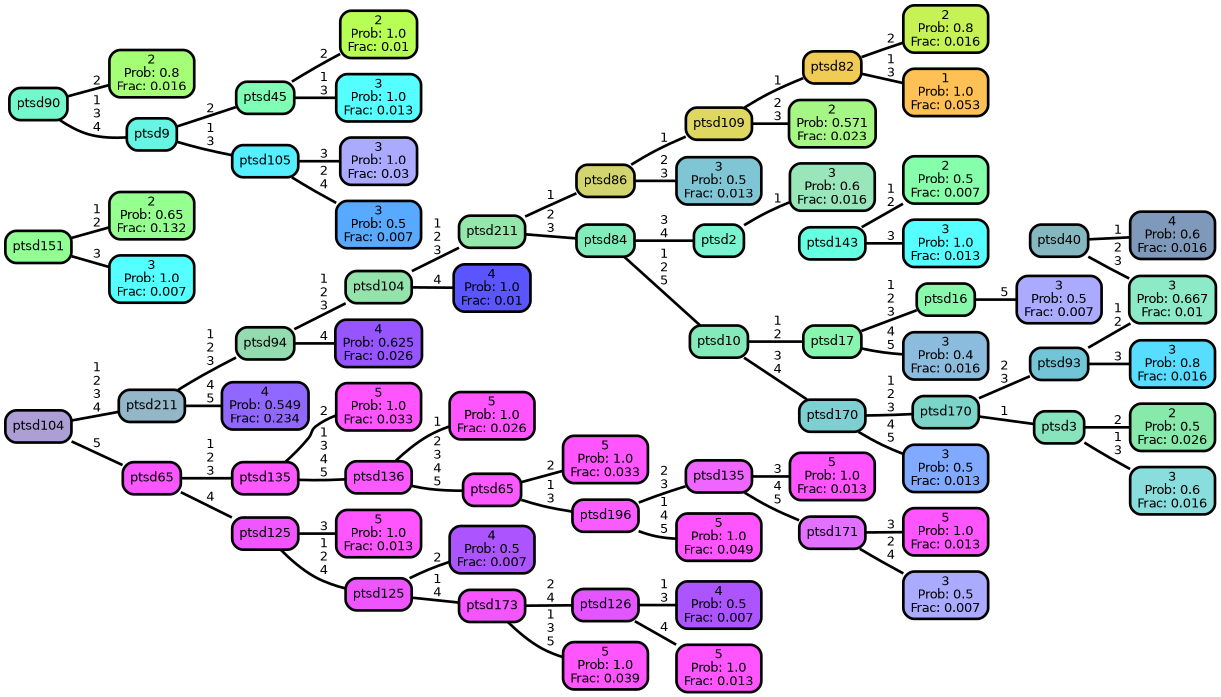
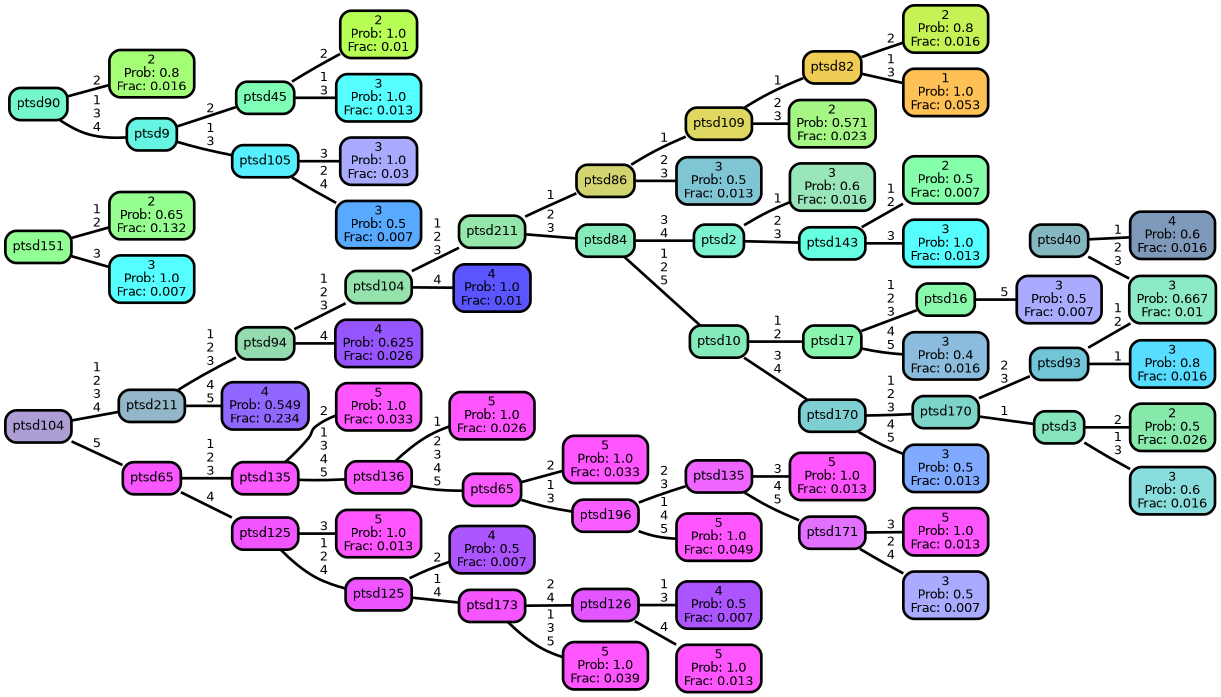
  graph {
    rankdir=LR
    ranksep="0 equally"
    splines=straight
    node [color=black fillcolor="#ff55ff" fontcolor=black fontname=helvetica penwidth=3 shape=box style="filled, rounded"]
    edge [color=black fontname=helvetica penwidth=3]
    n1 [fillcolor="#c6f255" label="2\nProb: 0.8\nFrac: 0.016"]
    n2 [fillcolor="#f1cc55" label=ptsd82]
    n3 [fillcolor="#ffc155" label="1\nProb: 1.0\nFrac: 0.053"]
    n4 [fillcolor="#ded761" label=ptsd109]
    n5 [fillcolor="#a5f685" label="2\nProb: 0.571\nFrac: 0.023"]
    n6 [fillcolor="#d2d46f" label=ptsd86]
    n7 [fillcolor="#80c5d4" label="3\nProb: 0.5\nFrac: 0.013"]
    n8 [fillcolor="#95e6aa" label=ptsd211]
    n9 [fillcolor="#84ebbb" label=ptsd84]
    n10 [fillcolor="#7cf3d0" label=ptsd2]
    n11 [fillcolor="#85eab9" label=ptsd10]
    n12 [fillcolor="#99e6bb" label="3\nProb: 0.6\nFrac: 0.016"]
    n13 [fillcolor="#65ffe2" label=ptsd143]
    n14 [fillcolor="#86ffaa" label="2\nProb: 0.5\nFrac: 0.007"]
    n15 [fillcolor="#55ffff" label="3\nProb: 1.0\nFrac: 0.013"]
    n16 [fillcolor="#88f5ae" label=ptsd17]
    n17 [fillcolor="#7ecfd1" label=ptsd170]
    n18 [fillcolor="#95ff90" label="2\nProb: 0.65\nFrac: 0.132"]
    n19 [fillcolor="#92ff95" label=ptsd151]
    n20 [fillcolor="#55ffff" label="3\nProb: 1.0\nFrac: 0.007"]
    n21 [fillcolor="#73f7cb" label=ptsd90]
    n22 [fillcolor="#a4ff77" label="2\nProb: 0.8\nFrac: 0.016"]
    n23 [fillcolor="#65f5e2" label=ptsd9]
    n24 [fillcolor="#7fffb6" label=ptsd45]
    n25 [fillcolor="#55efff" label=ptsd105]
    n26 [fillcolor="#b8ff55" label="2\nProb: 1.0\nFrac: 0.01"]
    n27 [fillcolor="#55ffff" label="3\nProb: 1.0\nFrac: 0.013"]
    n28 [fillcolor="#aaaaff" label="3\nProb: 1.0\nFrac: 0.03"]
    n29 [fillcolor="#57aaff" label="3\nProb: 0.5\nFrac: 0.007"]
    n30 [fillcolor="#88f9ab" label=ptsd16]
    n31 [fillcolor="#aaaaff" label="3\nProb: 0.5\nFrac: 0.007"]
    n32 [fillcolor="#8bbbdd" label="3\nProb: 0.4\nFrac: 0.016"]
    n33 [fillcolor="#7dd5ca" label=ptsd170]
    n34 [fillcolor="#80aaff" label="3\nProb: 0.5\nFrac: 0.013"]
    n35 [fillcolor="#87e9aa" label="2\nProb: 0.5\nFrac: 0.026"]
    n36 [fillcolor="#88e4bd" label=ptsd3]
    n37 [fillcolor="#8adddd" label="3\nProb: 0.6\nFrac: 0.016"]
    n38 [fillcolor="#72c5d7" label=ptsd93]
    n39 [fillcolor="#8deac6" label="3\nProb: 0.667\nFrac: 0.01"]
    n40 [fillcolor="#56ddff" label="3\nProb: 0.8\nFrac: 0.016"]
    n41 [fillcolor="#7f99bb" label="4\nProb: 0.6\nFrac: 0.016"]
    n42 [fillcolor="#84b7bf" label=ptsd40]
    n43 [fillcolor="#94e3ac" label=ptsd104]
    n44 [fillcolor="#5a55ff" label="4\nProb: 1.0\nFrac: 0.01"]
    n45 [fillcolor="#94dcb0" label=ptsd94]
    n46 [fillcolor="#9755ff" label="4\nProb: 0.625\nFrac: 0.026"]
    n47 [fillcolor="#93b7c9" label=ptsd211]
    n48 [fillcolor="#9168ff" label="4\nProb: 0.549\nFrac: 0.234"]
    n49 [fillcolor="#ad9fd6" label=ptsd104]
    n50 [fillcolor="#f857ff" label=ptsd65]
    n51 [fillcolor="#fb58ff" label=ptsd135]
    n52 [fillcolor="#f155ff" label=ptsd125]
    n53 [label="5\nProb: 1.0\nFrac: 0.033"]
    n54 [fillcolor="#fb58ff" label=ptsd136]
    n55 [label="5\nProb: 1.0\nFrac: 0.026"]
    n56 [fillcolor="#fa59ff" label=ptsd65]
    n57 [label="5\nProb: 1.0\nFrac: 0.033"]
    n58 [fillcolor="#f85bff" label=ptsd196]
    n59 [fillcolor="#ee66ff" label=ptsd135]
    n60 [label="5\nProb: 1.0\nFrac: 0.049"]
    n61 [label="5\nProb: 1.0\nFrac: 0.013"]
    n62 [fillcolor="#e271ff" label=ptsd171]
    n63 [label="5\nProb: 1.0\nFrac: 0.013"]
    n64 [fillcolor="#aaaaff" label="3\nProb: 0.5\nFrac: 0.007"]
    n65 [label="5\nProb: 1.0\nFrac: 0.013"]
    n66 [fillcolor="#ee55ff" label=ptsd125]
    n67 [fillcolor="#ac55ff" label="4\nProb: 0.5\nFrac: 0.007"]
    n68 [fillcolor="#f555ff" label=ptsd173]
    n69 [fillcolor="#e355ff" label=ptsd126]
    n70 [label="5\nProb: 1.0\nFrac: 0.039"]
    n71 [fillcolor="#ac55ff" label="4\nProb: 0.5\nFrac: 0.007"]
    n72 [label="5\nProb: 1.0\nFrac: 0.013"]
    subgraph sub_1 {
      rank=same
    }
    n2 -- n1 [label=" 2"]
    n2 -- n3 [label=" 1\n 3"]
    n4 -- n2 [label=" 1"]
    n4 -- n5 [label=" 2\n 3"]
    n6 -- n4 [label=" 1"]
    n6 -- n7 [label=" 2\n 3"]
    n8 -- n6 [label=" 1"]
    n8 -- n9 [label=" 2\n 3"]
    n9 -- n10 [label=" 3\n 4"]
    n9 -- n11 [label=" 1\n 2\n 5"]
    n10 -- n12 [label=" 1"]
+   n10 -- n13 [label=" 2\n 3"]
    n11 -- n16 [label=" 1\n 2"]
    n11 -- n17 [label=" 3\n 4"]
    n13 -- n14 [label=" 1\n 2"]
    n13 -- n15 [label=" 3"]
    n16 -- n30 [label=" 1\n 2\n 3"]
    n16 -- n32 [label=" 4\n 5"]
    n17 -- n33 [label=" 1\n 2\n 3"]
    n17 -- n34 [label=" 4\n 5"]
    n19 -- n18 [label=" 1\n 2"]
    n19 -- n20 [label=" 3"]
    n21 -- n22 [label=" 2"]
    n21 -- n23 [label=" 1\n 3\n 4"]
    n23 -- n24 [label=" 2"]
    n23 -- n25 [label=" 1\n 3"]
    n24 -- n26 [label=" 2"]
    n24 -- n27 [label=" 1\n 3"]
    n25 -- n28 [label=" 3"]
    n25 -- n29 [label=" 2\n 4"]
    n30 -- n31 [label=" 5"]
    n33 -- n36 [label=" 1"]
    n33 -- n38 [label=" 2\n 3"]
    n36 -- n35 [label=" 2"]
    n36 -- n37 [label=" 1\n 3"]
    n38 -- n39 [label=" 1\n 2"]
-   n38 -- n40 [label=" 3"]
+   n38 -- n40 [label=" 1"]
    n42 -- n39 [label=" 2\n 3"]
    n42 -- n41 [label=" 1"]
    n43 -- n8 [label=" 1\n 2\n 3"]
    n43 -- n44 [label=" 4"]
    n45 -- n43 [label=" 1\n 2\n 3"]
    n45 -- n46 [label=" 4"]
    n47 -- n45 [label=" 1\n 2\n 3"]
    n47 -- n48 [label=" 4\n 5"]
    n49 -- n47 [label=" 1\n 2\n 3\n 4"]
    n49 -- n50 [label=" 5"]
    n50 -- n51 [label=" 1\n 2\n 3"]
    n50 -- n52 [label=" 4"]
    n51 -- n53 [label=" 2"]
    n51 -- n54 [label=" 1\n 3\n 4\n 5"]
    n52 -- n65 [label=" 3"]
    n52 -- n66 [label=" 1\n 2\n 4"]
    n54 -- n55 [label=" 1"]
    n54 -- n56 [label=" 2\n 3\n 4\n 5"]
    n56 -- n57 [label=" 2"]
    n56 -- n58 [label=" 1\n 3"]
    n58 -- n59 [label=" 2\n 3"]
    n58 -- n60 [label=" 1\n 4\n 5"]
    n59 -- n61 [label=" 3"]
    n59 -- n62 [label=" 4\n 5"]
    n62 -- n63 [label=" 3"]
    n62 -- n64 [label=" 2\n 4"]
    n66 -- n67 [label=" 2"]
    n66 -- n68 [label=" 1\n 4"]
    n68 -- n69 [label=" 2\n 4"]
    n68 -- n70 [label=" 1\n 3\n 5"]
    n69 -- n71 [label=" 1\n 3"]
    n69 -- n72 [label=" 4"]
  }
